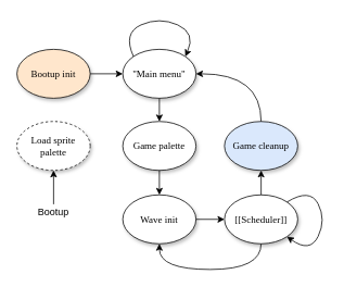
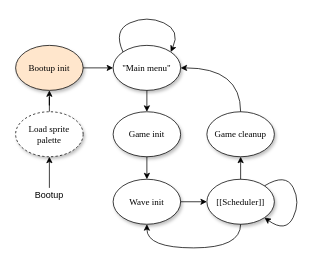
  <mxCell id="0" />
  <mxCell id="1" parent="0" />
+ <mxCell id="2" value="" style="edgeStyle=orthogonalEdgeStyle;rounded=0;orthogonalLoop=1;jettySize=auto;html=1;" edge="1" parent="1" source="3" target="5"><mxGeometry relative="1" as="geometry" /></mxCell>
  <mxCell id="3" value="Load sprite palette" style="ellipse;whiteSpace=wrap;html=1;rounded=0;shadow=1;comic=0;labelBackgroundColor=none;strokeColor=#000000;strokeWidth=1;fillColor=#FFFFFF;fontFamily=Verdana;fontSize=12;fontColor=#000000;align=center;dashed=1;" parent="1" vertex="1"><mxGeometry x="20" y="148.5" width="90" height="60" as="geometry" /></mxCell>
  <mxCell id="4" value="" style="edgeStyle=orthogonalEdgeStyle;rounded=0;orthogonalLoop=1;jettySize=auto;html=1;" edge="1" parent="1" source="5" target="7"><mxGeometry relative="1" as="geometry" /></mxCell>
  <mxCell id="5" value="Bootup init" style="ellipse;whiteSpace=wrap;html=1;rounded=0;shadow=1;comic=0;labelBackgroundColor=none;strokeColor=#000000;strokeWidth=1;fillColor=#ffe6cc;fontFamily=Verdana;fontSize=12;fontColor=#000000;align=center;" vertex="1" parent="1"><mxGeometry x="20" y="60" width="90" height="60" as="geometry" /></mxCell>
- <mxCell id="6" value="Game palette" style="ellipse;whiteSpace=wrap;html=1;rounded=0;shadow=1;comic=0;labelBackgroundColor=none;strokeColor=#000000;strokeWidth=1;fillColor=#FFFFFF;fontFamily=Verdana;fontSize=12;fontColor=#000000;align=center;" vertex="1" parent="1"><mxGeometry x="150" y="148.5" width="90" height="60" as="geometry" /></mxCell>
+ <mxCell id="6" value="Game init" style="ellipse;whiteSpace=wrap;html=1;rounded=0;shadow=1;comic=0;labelBackgroundColor=none;strokeColor=#000000;strokeWidth=1;fillColor=#FFFFFF;fontFamily=Verdana;fontSize=12;fontColor=#000000;align=center;" vertex="1" parent="1"><mxGeometry x="150" y="148.5" width="90" height="60" as="geometry" /></mxCell>
  <mxCell id="7" value="&quot;Main menu&quot;" style="ellipse;whiteSpace=wrap;html=1;rounded=0;shadow=1;comic=0;labelBackgroundColor=none;strokeColor=#000000;strokeWidth=1;fillColor=#FFFFFF;fontFamily=Verdana;fontSize=12;fontColor=#000000;align=center;" vertex="1" parent="1"><mxGeometry x="150" y="60" width="90" height="60" as="geometry" /></mxCell>
  <mxCell id="8" value="[[Scheduler]]" style="ellipse;whiteSpace=wrap;html=1;rounded=0;shadow=1;comic=0;labelBackgroundColor=none;strokeColor=#000000;strokeWidth=1;fillColor=#FFFFFF;fontFamily=Verdana;fontSize=12;fontColor=#000000;align=center;" vertex="1" parent="1"><mxGeometry x="275" y="238.5" width="90" height="60" as="geometry" /></mxCell>
  <mxCell id="9" value="Wave init" style="ellipse;whiteSpace=wrap;html=1;rounded=0;shadow=1;comic=0;labelBackgroundColor=none;strokeColor=#000000;strokeWidth=1;fillColor=#FFFFFF;fontFamily=Verdana;fontSize=12;fontColor=#000000;align=center;" vertex="1" parent="1"><mxGeometry x="150" y="238.5" width="90" height="60" as="geometry" /></mxCell>
  <mxCell id="10" value="" style="endArrow=classic;html=1;exitX=1;exitY=0.5;exitDx=0;exitDy=0;entryX=0;entryY=0.5;entryDx=0;entryDy=0;" edge="1" parent="1" source="9" target="8"><mxGeometry width="50" height="50" relative="1" as="geometry"><mxPoint x="-125" y="434" as="sourcePoint" /><mxPoint x="-125" y="463" as="targetPoint" /></mxGeometry></mxCell>
- <mxCell id="11" value="Game cleanup" style="ellipse;whiteSpace=wrap;html=1;rounded=0;shadow=1;comic=0;labelBackgroundColor=none;strokeColor=#000000;strokeWidth=1;fillColor=#dae8fc;fontFamily=Verdana;fontSize=12;fontColor=#000000;align=center;" vertex="1" parent="1"><mxGeometry x="275" y="148.5" width="90" height="60" as="geometry" /></mxCell>
+ <mxCell id="11" value="Game cleanup" style="ellipse;whiteSpace=wrap;html=1;rounded=0;shadow=1;comic=0;labelBackgroundColor=none;strokeColor=#000000;strokeWidth=1;fillColor=#FFFFFF;fontFamily=Verdana;fontSize=12;fontColor=#000000;align=center;" vertex="1" parent="1"><mxGeometry x="275" y="148.5" width="90" height="60" as="geometry" /></mxCell>
  <mxCell id="12" value="" style="curved=1;endArrow=classic;html=1;entryX=0.5;entryY=1;entryDx=0;entryDy=0;exitX=0.5;exitY=1;exitDx=0;exitDy=0;" edge="1" parent="1" source="8" target="9"><mxGeometry width="50" height="50" relative="1" as="geometry"><mxPoint x="-135" y="544" as="sourcePoint" /><mxPoint x="-85" y="494" as="targetPoint" /><Array as="points"><mxPoint x="320" y="330" /><mxPoint x="195" y="330" /></Array></mxGeometry></mxCell>
  <mxCell id="13" value="" style="endArrow=classic;html=1;exitX=0.5;exitY=1;exitDx=0;exitDy=0;entryX=0.5;entryY=0;entryDx=0;entryDy=0;" edge="1" parent="1" source="7" target="6"><mxGeometry width="50" height="50" relative="1" as="geometry"><mxPoint x="20" y="340" as="sourcePoint" /><mxPoint x="20" y="369" as="targetPoint" /></mxGeometry></mxCell>
  <mxCell id="14" value="" style="endArrow=classic;html=1;exitX=0.5;exitY=1;exitDx=0;exitDy=0;entryX=0.5;entryY=0;entryDx=0;entryDy=0;" edge="1" parent="1" source="6" target="9"><mxGeometry width="50" height="50" relative="1" as="geometry"><mxPoint x="20" y="340" as="sourcePoint" /><mxPoint x="20" y="369" as="targetPoint" /></mxGeometry></mxCell>
  <mxCell id="15" value="" style="endArrow=classic;html=1;exitX=0.5;exitY=0;exitDx=0;exitDy=0;entryX=0.5;entryY=1;entryDx=0;entryDy=0;" edge="1" parent="1" source="8" target="11"><mxGeometry width="50" height="50" relative="1" as="geometry"><mxPoint x="20" y="340" as="sourcePoint" /><mxPoint x="20" y="369" as="targetPoint" /></mxGeometry></mxCell>
  <mxCell id="16" value="" style="curved=1;endArrow=classic;html=1;entryX=1;entryY=0.5;entryDx=0;entryDy=0;exitX=0.5;exitY=0;exitDx=0;exitDy=0;" edge="1" parent="1" source="11" target="7"><mxGeometry width="50" height="50" relative="1" as="geometry"><mxPoint x="20" y="390" as="sourcePoint" /><mxPoint x="70" y="340" as="targetPoint" /><Array as="points"><mxPoint x="320" y="90" /></Array></mxGeometry></mxCell>
  <mxCell id="17" value="" style="endArrow=classic;html=1;entryX=0.5;entryY=1;entryDx=0;entryDy=0;" edge="1" parent="1" target="3"><mxGeometry width="50" height="50" relative="1" as="geometry"><mxPoint x="65" y="250" as="sourcePoint" /><mxPoint x="20" y="379" as="targetPoint" /></mxGeometry></mxCell>
  <mxCell id="18" value="Bootup" style="text;html=1;strokeColor=none;fillColor=none;align=center;verticalAlign=middle;whiteSpace=wrap;rounded=0;" vertex="1" parent="1"><mxGeometry x="45" y="250" width="40" height="20" as="geometry" /></mxCell>
  <mxCell id="19" value="" style="curved=1;endArrow=classic;html=1;exitX=1;exitY=0;exitDx=0;exitDy=0;entryX=1;entryY=1;entryDx=0;entryDy=0;" edge="1" parent="1" source="8" target="8"><mxGeometry width="50" height="50" relative="1" as="geometry"><mxPoint x="20" y="400" as="sourcePoint" /><mxPoint x="70" y="350" as="targetPoint" /><Array as="points"><mxPoint x="380" y="230" /><mxPoint x="400" y="269" /><mxPoint x="380" y="310" /></Array></mxGeometry></mxCell>
  <mxCell id="20" value="" style="curved=1;endArrow=classic;html=1;exitX=0;exitY=0;exitDx=0;exitDy=0;entryX=1;entryY=0;entryDx=0;entryDy=0;" edge="1" parent="1" source="7" target="7"><mxGeometry width="50" height="50" relative="1" as="geometry"><mxPoint x="200.167" y="-23" as="sourcePoint" /><mxPoint x="200.167" y="19.5" as="targetPoint" /><Array as="points"><mxPoint x="150" y="40" /><mxPoint x="195" y="20" /><mxPoint x="240" y="40" /></Array></mxGeometry></mxCell>
